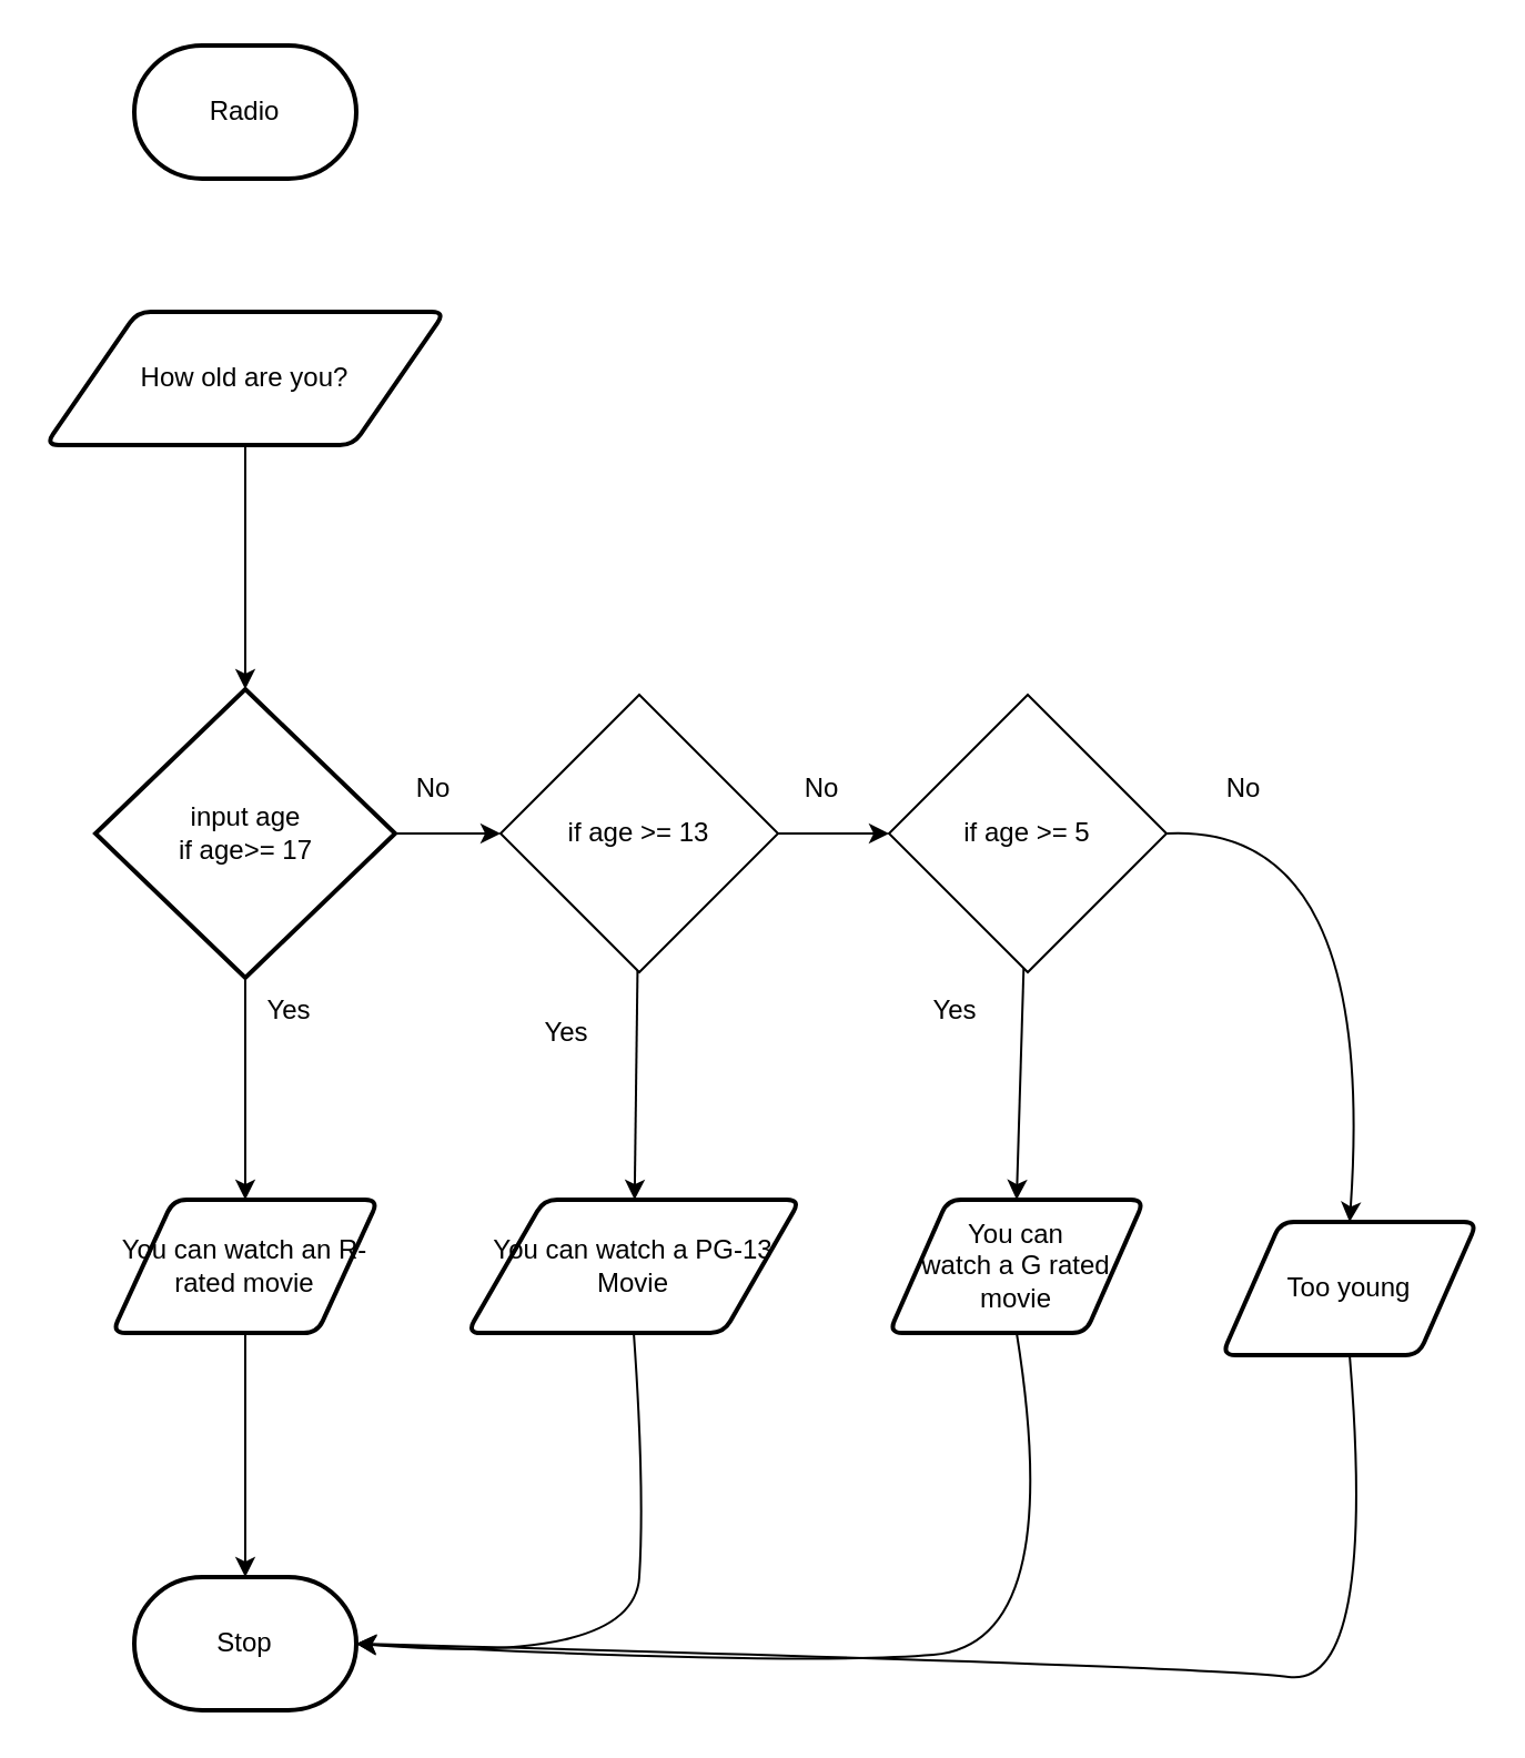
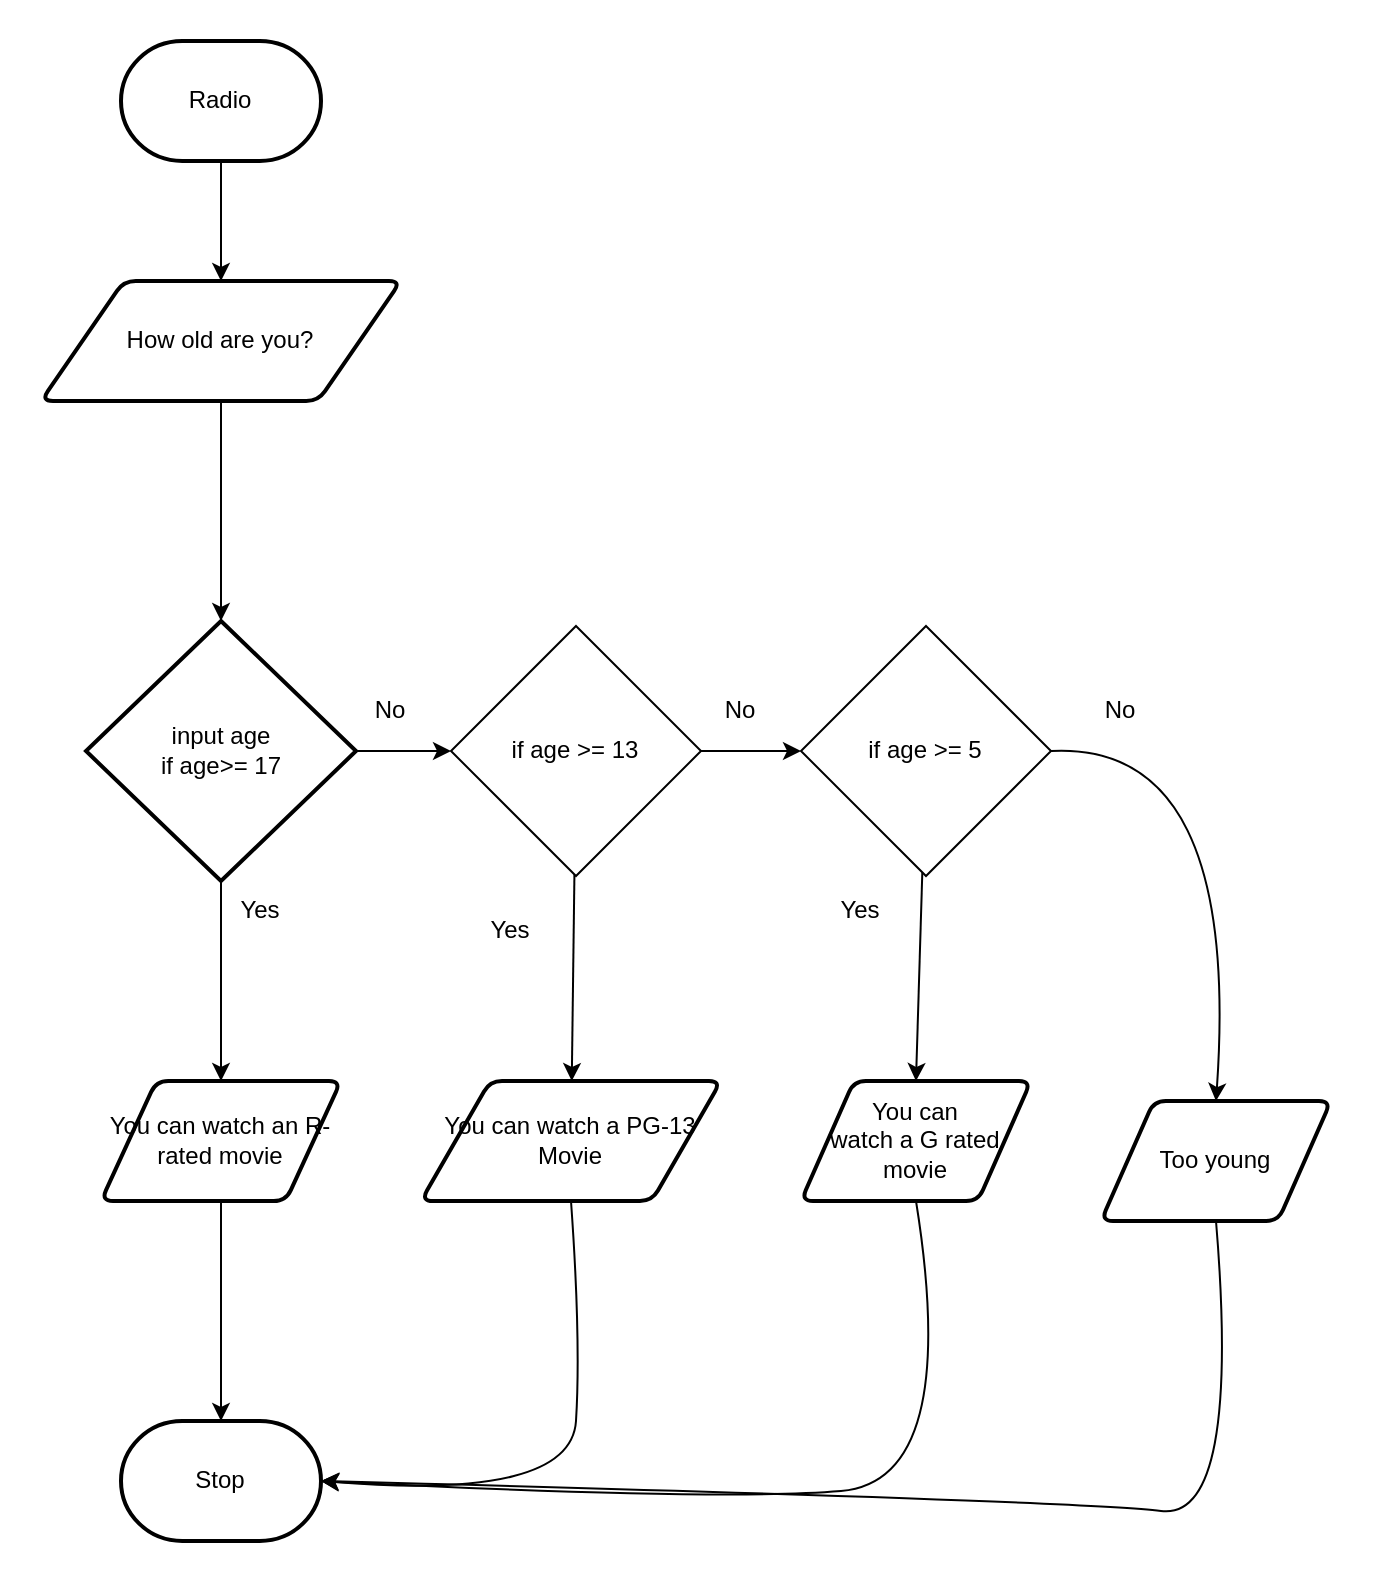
  <mxCell id="0" />
  <mxCell id="1" parent="0" />
  <mxCell id="2" value="Radio" style="strokeWidth=2;html=1;shape=mxgraph.flowchart.terminator;whiteSpace=wrap;" parent="1" vertex="1"><mxGeometry x="60" y="20" width="100" height="60" as="geometry" /></mxCell>
+ <mxCell id="3" style="edgeStyle=none;html=1;exitX=0.5;exitY=1;exitDx=0;exitDy=0;exitPerimeter=0;" parent="1" source="2" target="8" edge="1"><mxGeometry relative="1" as="geometry"><mxPoint x="110" y="200" as="sourcePoint" /></mxGeometry></mxCell>
  <mxCell id="4" style="edgeStyle=none;html=1;" edge="1" parent="1" source="6" target="11"><mxGeometry relative="1" as="geometry" /></mxCell>
  <mxCell id="5" style="edgeStyle=none;html=1;exitX=1;exitY=0.5;exitDx=0;exitDy=0;exitPerimeter=0;entryX=0;entryY=0.5;entryDx=0;entryDy=0;" edge="1" parent="1" source="6" target="17"><mxGeometry relative="1" as="geometry" /></mxCell>
  <mxCell id="6" value="input age&lt;br&gt;if age&amp;gt;= 17" style="strokeWidth=2;html=1;shape=mxgraph.flowchart.decision;whiteSpace=wrap;" parent="1" vertex="1"><mxGeometry x="42.5" y="310" width="135" height="130" as="geometry" /></mxCell>
  <mxCell id="7" style="edgeStyle=none;html=1;" parent="1" source="8" target="6" edge="1"><mxGeometry relative="1" as="geometry" /></mxCell>
  <mxCell id="8" value="How old are you?" style="shape=parallelogram;html=1;strokeWidth=2;perimeter=parallelogramPerimeter;whiteSpace=wrap;rounded=1;arcSize=12;size=0.23;" parent="1" vertex="1"><mxGeometry x="20" y="140" width="180" height="60" as="geometry" /></mxCell>
  <mxCell id="9" value="Stop" style="strokeWidth=2;html=1;shape=mxgraph.flowchart.terminator;whiteSpace=wrap;" parent="1" vertex="1"><mxGeometry x="60" y="710" width="100" height="60" as="geometry" /></mxCell>
  <mxCell id="10" style="edgeStyle=none;html=1;" edge="1" parent="1" source="11" target="9"><mxGeometry relative="1" as="geometry" /></mxCell>
  <mxCell id="11" value="You can watch an R-rated movie" style="shape=parallelogram;html=1;strokeWidth=2;perimeter=parallelogramPerimeter;whiteSpace=wrap;rounded=1;arcSize=12;size=0.23;" parent="1" vertex="1"><mxGeometry x="50" y="540" width="120" height="60" as="geometry" /></mxCell>
  <mxCell id="12" value="You can watch a PG-13 Movie" style="shape=parallelogram;html=1;strokeWidth=2;perimeter=parallelogramPerimeter;whiteSpace=wrap;rounded=1;arcSize=12;size=0.23;" parent="1" vertex="1"><mxGeometry x="210" y="540" width="150" height="60" as="geometry" /></mxCell>
  <mxCell id="13" value="You can &lt;br&gt;watch a G rated movie" style="shape=parallelogram;html=1;strokeWidth=2;perimeter=parallelogramPerimeter;whiteSpace=wrap;rounded=1;arcSize=12;size=0.23;" parent="1" vertex="1"><mxGeometry x="400" y="540" width="115" height="60" as="geometry" /></mxCell>
  <mxCell id="14" value="Yes" style="text;html=1;strokeColor=none;fillColor=none;align=center;verticalAlign=middle;whiteSpace=wrap;rounded=0;" vertex="1" parent="1"><mxGeometry x="100" y="440" width="60" height="30" as="geometry" /></mxCell>
  <mxCell id="15" style="edgeStyle=none;html=1;" edge="1" parent="1" source="17" target="12"><mxGeometry relative="1" as="geometry" /></mxCell>
  <mxCell id="16" style="edgeStyle=none;html=1;exitX=1;exitY=0.5;exitDx=0;exitDy=0;entryX=0;entryY=0.5;entryDx=0;entryDy=0;" edge="1" parent="1" source="17" target="19"><mxGeometry relative="1" as="geometry" /></mxCell>
  <mxCell id="17" value="if age &amp;gt;= 13" style="rhombus;whiteSpace=wrap;html=1;" vertex="1" parent="1"><mxGeometry x="225" y="312.5" width="125" height="125" as="geometry" /></mxCell>
  <mxCell id="18" style="edgeStyle=none;html=1;entryX=0.5;entryY=0;entryDx=0;entryDy=0;" edge="1" parent="1" source="19" target="13"><mxGeometry relative="1" as="geometry" /></mxCell>
  <mxCell id="19" value="if age &amp;gt;= 5" style="rhombus;whiteSpace=wrap;html=1;" vertex="1" parent="1"><mxGeometry x="400" y="312.5" width="125" height="125" as="geometry" /></mxCell>
  <mxCell id="20" value="Too young" style="shape=parallelogram;html=1;strokeWidth=2;perimeter=parallelogramPerimeter;whiteSpace=wrap;rounded=1;arcSize=12;size=0.23;" vertex="1" parent="1"><mxGeometry x="550" y="550" width="115" height="60" as="geometry" /></mxCell>
  <mxCell id="21" value="" style="curved=1;endArrow=classic;html=1;exitX=1;exitY=0.5;exitDx=0;exitDy=0;entryX=0.5;entryY=0;entryDx=0;entryDy=0;" edge="1" parent="1" source="19" target="20"><mxGeometry width="50" height="50" relative="1" as="geometry"><mxPoint x="540" y="390" as="sourcePoint" /><mxPoint x="590" y="330" as="targetPoint" /><Array as="points"><mxPoint x="620" y="370" /></Array></mxGeometry></mxCell>
  <mxCell id="22" value="" style="curved=1;endArrow=classic;html=1;exitX=0.5;exitY=1;exitDx=0;exitDy=0;entryX=1;entryY=0.5;entryDx=0;entryDy=0;entryPerimeter=0;" edge="1" parent="1" source="12" target="9"><mxGeometry width="50" height="50" relative="1" as="geometry"><mxPoint x="340" y="630" as="sourcePoint" /><mxPoint x="390" y="580" as="targetPoint" /><Array as="points"><mxPoint x="290" y="670" /><mxPoint x="285" y="750" /></Array></mxGeometry></mxCell>
  <mxCell id="23" value="" style="curved=1;endArrow=classic;html=1;exitX=0.5;exitY=1;exitDx=0;exitDy=0;" edge="1" parent="1" source="13"><mxGeometry width="50" height="50" relative="1" as="geometry"><mxPoint x="340" y="630" as="sourcePoint" /><mxPoint x="160" y="740" as="targetPoint" /><Array as="points"><mxPoint x="480" y="740" /><mxPoint x="360" y="750" /></Array></mxGeometry></mxCell>
  <mxCell id="24" value="" style="curved=1;endArrow=classic;html=1;exitX=0.5;exitY=1;exitDx=0;exitDy=0;entryX=1;entryY=0.5;entryDx=0;entryDy=0;entryPerimeter=0;" edge="1" parent="1" source="20" target="9"><mxGeometry width="50" height="50" relative="1" as="geometry"><mxPoint x="340" y="630" as="sourcePoint" /><mxPoint x="390" y="580" as="targetPoint" /><Array as="points"><mxPoint x="620" y="760" /><mxPoint x="540" y="750" /></Array></mxGeometry></mxCell>
  <mxCell id="25" value="Yes" style="text;html=1;strokeColor=none;fillColor=none;align=center;verticalAlign=middle;whiteSpace=wrap;rounded=0;" vertex="1" parent="1"><mxGeometry x="225" y="450" width="60" height="30" as="geometry" /></mxCell>
  <mxCell id="26" value="Yes" style="text;html=1;strokeColor=none;fillColor=none;align=center;verticalAlign=middle;whiteSpace=wrap;rounded=0;" vertex="1" parent="1"><mxGeometry x="400" y="440" width="60" height="30" as="geometry" /></mxCell>
  <mxCell id="27" value="No" style="text;html=1;strokeColor=none;fillColor=none;align=center;verticalAlign=middle;whiteSpace=wrap;rounded=0;" vertex="1" parent="1"><mxGeometry x="340" y="340" width="60" height="30" as="geometry" /></mxCell>
  <mxCell id="28" value="No" style="text;html=1;strokeColor=none;fillColor=none;align=center;verticalAlign=middle;whiteSpace=wrap;rounded=0;" vertex="1" parent="1"><mxGeometry x="165" y="340" width="60" height="30" as="geometry" /></mxCell>
  <mxCell id="29" value="No" style="text;html=1;strokeColor=none;fillColor=none;align=center;verticalAlign=middle;whiteSpace=wrap;rounded=0;" vertex="1" parent="1"><mxGeometry x="530" y="340" width="60" height="30" as="geometry" /></mxCell>
